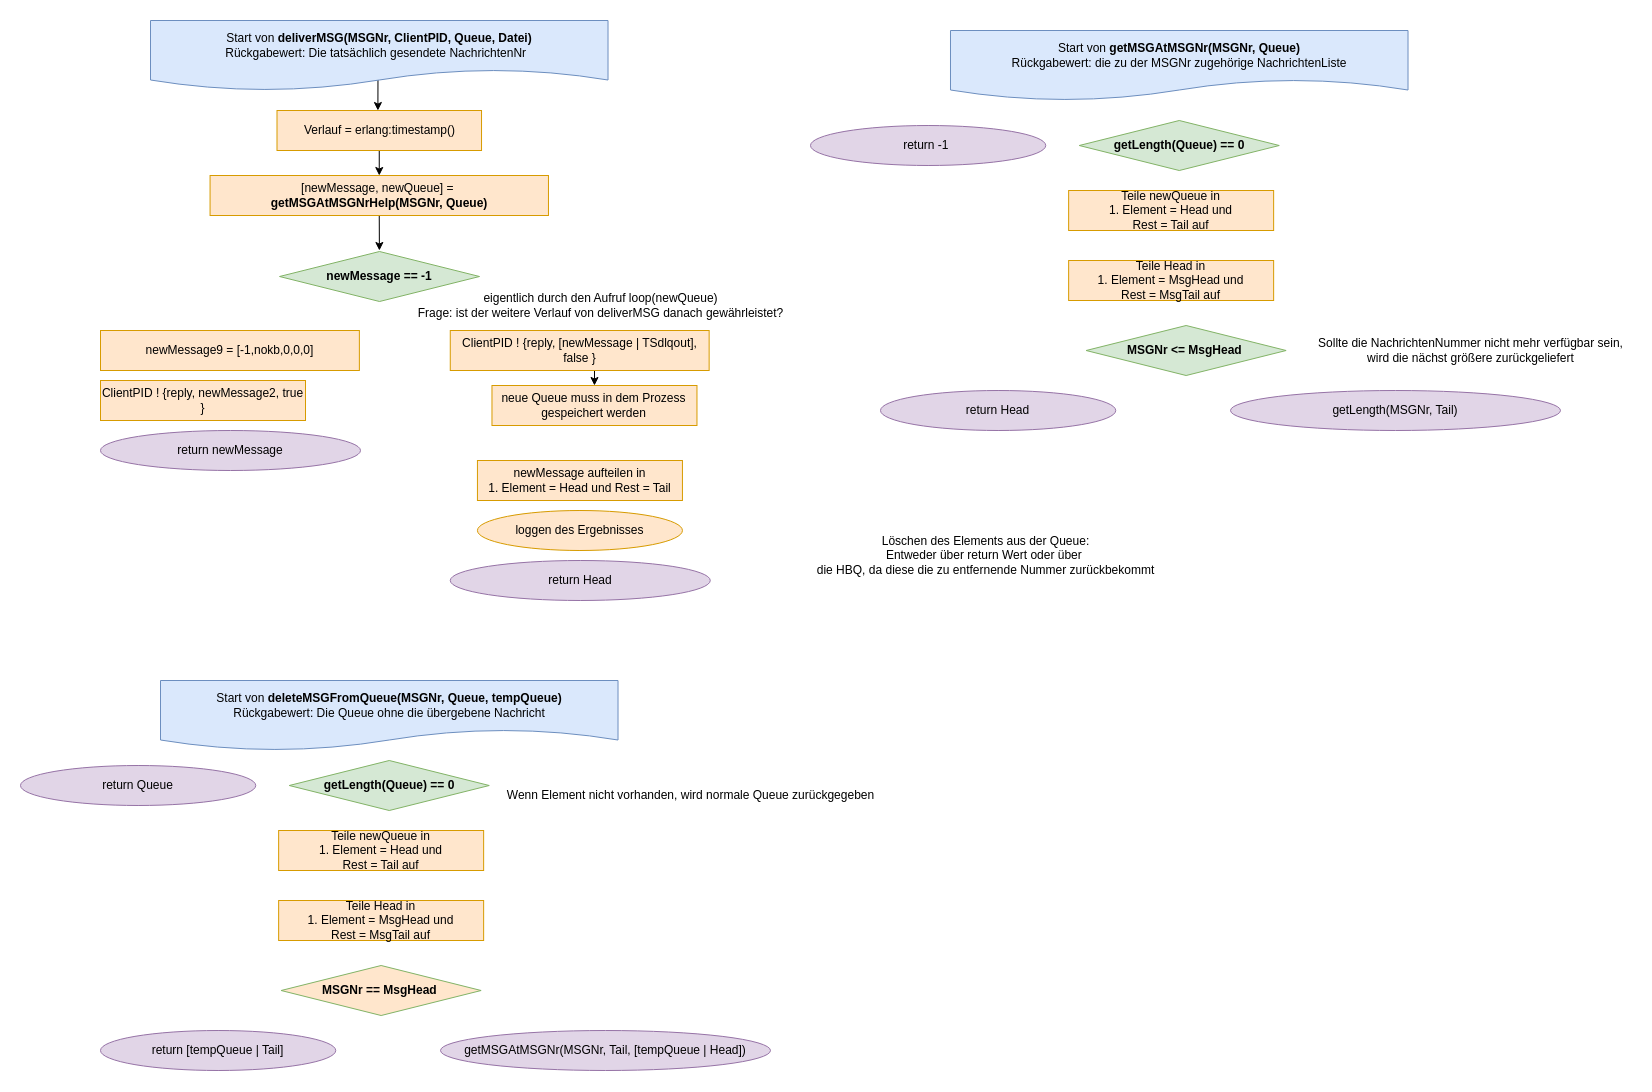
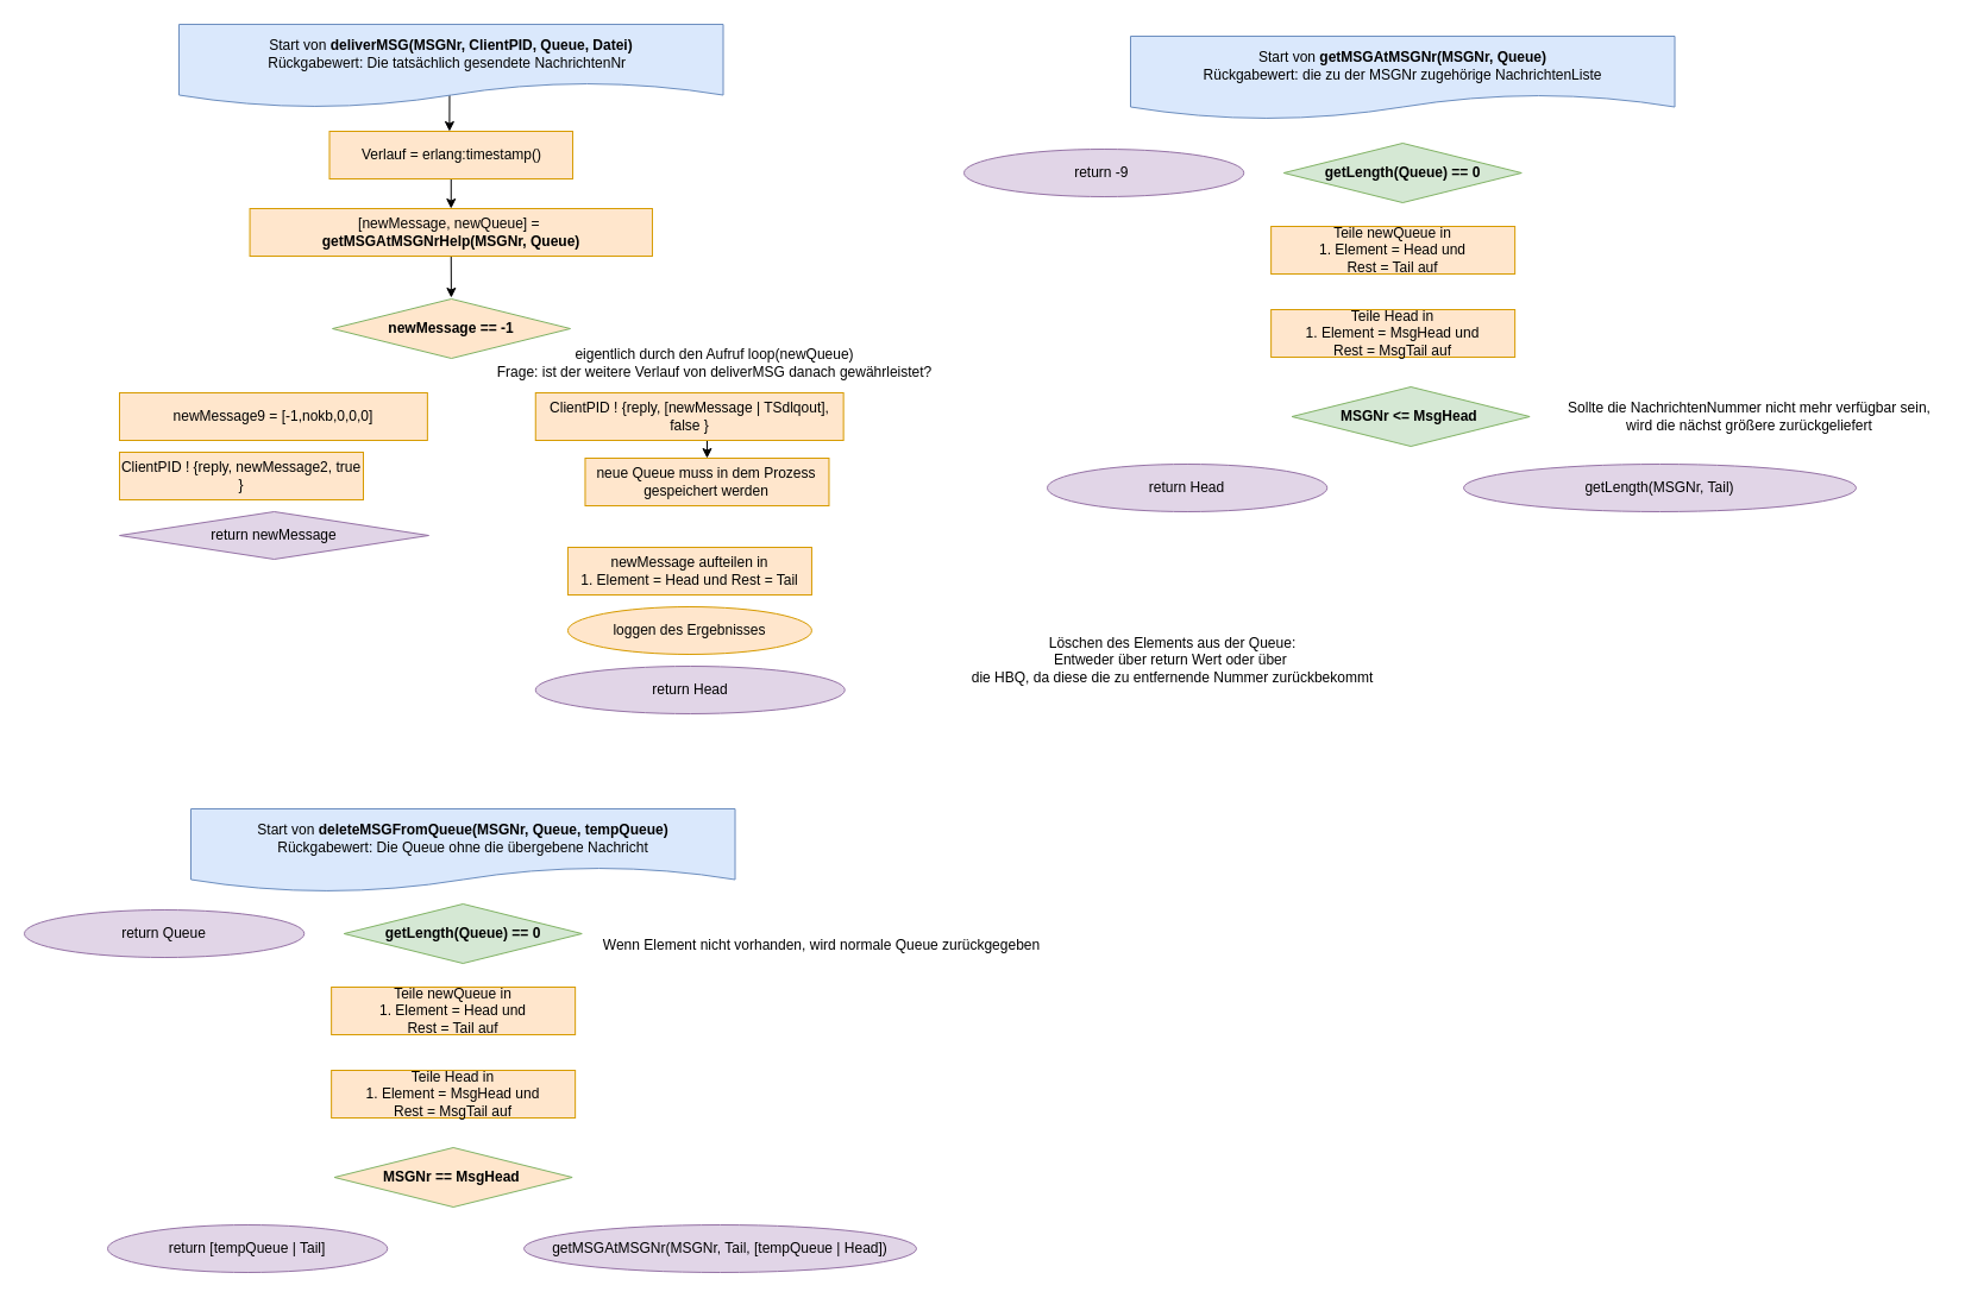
  <mxCell id="0" />
  <mxCell id="1" parent="0" />
  <mxCell id="2" style="edgeStyle=orthogonalEdgeStyle;rounded=0;orthogonalLoop=1;jettySize=auto;html=1;exitX=0.5;exitY=0;exitDx=0;exitDy=0;" parent="1" source="3" edge="1"><mxGeometry relative="1" as="geometry"><Array as="points"><mxPoint x="377.55" y="30" /><mxPoint x="377.55" y="30" /></Array><mxPoint x="377.4" y="110.007" as="targetPoint" /></mxGeometry></mxCell>
  <mxCell id="3" value="Start von &lt;b&gt;deliverMSG(MSGNr, ClientPID, Queue, Datei)&lt;/b&gt;&lt;br&gt;Rückgabewert: Die tatsächlich gesendete NachrichtenNr&amp;nbsp;&amp;nbsp;" style="shape=document;whiteSpace=wrap;html=1;boundedLbl=1;fillColor=#dae8fc;strokeColor=#6c8ebf;" parent="1" vertex="1"><mxGeometry x="150" y="20" width="457.53" height="70" as="geometry" /></mxCell>
  <mxCell id="4" style="edgeStyle=orthogonalEdgeStyle;rounded=0;orthogonalLoop=1;jettySize=auto;html=1;exitX=0.5;exitY=1;exitDx=0;exitDy=0;entryX=0.5;entryY=0;entryDx=0;entryDy=0;" parent="1" source="5" target="7" edge="1"><mxGeometry relative="1" as="geometry" /></mxCell>
  <mxCell id="5" value="Verlauf = erlang:timestamp()" style="rounded=0;whiteSpace=wrap;html=1;fillColor=#ffe6cc;strokeColor=#d79b00;" parent="1" vertex="1"><mxGeometry x="276.5" y="110" width="204.53" height="40" as="geometry" /></mxCell>
  <mxCell id="6" style="edgeStyle=orthogonalEdgeStyle;rounded=0;orthogonalLoop=1;jettySize=auto;html=1;exitX=0.5;exitY=1;exitDx=0;exitDy=0;" parent="1" source="7" edge="1"><mxGeometry relative="1" as="geometry"><mxPoint x="378.9" y="250" as="targetPoint" /></mxGeometry></mxCell>
  <mxCell id="7" value="[newMessage, newQueue] =&amp;nbsp;&lt;br&gt;&lt;b&gt;getMSGAtMSGNrHelp(MSGNr, Queue)&lt;/b&gt;" style="rounded=0;whiteSpace=wrap;html=1;fillColor=#ffe6cc;strokeColor=#d79b00;" parent="1" vertex="1"><mxGeometry x="209.56" y="175" width="338.4" height="40" as="geometry" /></mxCell>
  <mxCell id="8" value="return Head" style="ellipse;whiteSpace=wrap;html=1;rounded=0;fillColor=#e1d5e7;strokeColor=#9673a6;" parent="1" vertex="1"><mxGeometry x="449.77" y="560" width="260" height="40" as="geometry" /></mxCell>
  <mxCell id="9" style="edgeStyle=orthogonalEdgeStyle;rounded=0;orthogonalLoop=1;jettySize=auto;html=1;exitX=0.5;exitY=1;exitDx=0;exitDy=0;entryX=0.5;entryY=0;entryDx=0;entryDy=0;" parent="1" source="10" target="11" edge="1"><mxGeometry relative="1" as="geometry" /></mxCell>
  <mxCell id="10" value="ClientPID ! {reply, [newMessage | TSdlqout], false }" style="rounded=0;whiteSpace=wrap;html=1;fillColor=#ffe6cc;strokeColor=#d79b00;" parent="1" vertex="1"><mxGeometry x="449.77" y="330" width="258.87" height="40" as="geometry" /></mxCell>
  <mxCell id="11" value="neue Queue muss in dem Prozess gespeichert werden" style="rounded=0;whiteSpace=wrap;html=1;fillColor=#ffe6cc;strokeColor=#d79b00;" parent="1" vertex="1"><mxGeometry x="491.47" y="385" width="205" height="40" as="geometry" /></mxCell>
  <mxCell id="12" value="Start von &lt;b&gt;getMSGAtMSGNr(MSGNr, Queue)&lt;/b&gt;&lt;br&gt;Rückgabewert: die zu der MSGNr zugehörige NachrichtenListe" style="shape=document;whiteSpace=wrap;html=1;boundedLbl=1;fillColor=#dae8fc;strokeColor=#6c8ebf;" parent="1" vertex="1"><mxGeometry x="949.99" y="30" width="457.53" height="70" as="geometry" /></mxCell>
  <mxCell id="13" value="getLength(Queue) == 0" style="rhombus;whiteSpace=wrap;html=1;rounded=0;fillColor=#d5e8d4;strokeColor=#82b366;fontStyle=1" parent="1" vertex="1"><mxGeometry x="1078.76" y="120" width="200" height="50" as="geometry" /></mxCell>
  <mxCell id="14" value="Teile newQueue in&lt;br&gt;1. Element = Head und&lt;br&gt;Rest = Tail auf" style="rounded=0;whiteSpace=wrap;html=1;fillColor=#ffe6cc;strokeColor=#d79b00;" parent="1" vertex="1"><mxGeometry x="1068.14" y="190" width="205" height="40" as="geometry" /></mxCell>
- <mxCell id="15" value="return -1&amp;nbsp;" style="ellipse;whiteSpace=wrap;html=1;rounded=0;fillColor=#e1d5e7;strokeColor=#9673a6;" parent="1" vertex="1"><mxGeometry x="810" y="125" width="235.23" height="40" as="geometry" /></mxCell>
+ <mxCell id="15" value="return -9&amp;nbsp;" style="ellipse;whiteSpace=wrap;html=1;rounded=0;fillColor=#e1d5e7;strokeColor=#9673a6;" parent="1" vertex="1"><mxGeometry x="810" y="125" width="235.23" height="40" as="geometry" /></mxCell>
  <mxCell id="16" value="Sollte die NachrichtenNummer nicht mehr verfügbar sein, &lt;br&gt;wird die nächst größere zurückgeliefert" style="text;html=1;align=center;verticalAlign=middle;resizable=0;points=[];autosize=1;strokeColor=none;fillColor=none;" parent="1" vertex="1"><mxGeometry x="1310" y="335" width="320" height="30" as="geometry" /></mxCell>
  <mxCell id="17" value="MSGNr &amp;lt;= MsgHead&amp;nbsp;" style="rhombus;whiteSpace=wrap;html=1;rounded=0;fillColor=#d5e8d4;strokeColor=#82b366;fontStyle=1" parent="1" vertex="1"><mxGeometry x="1085.64" y="325" width="200" height="50" as="geometry" /></mxCell>
  <mxCell id="18" value="Teile Head in&lt;br&gt;1. Element = MsgHead und&lt;br&gt;Rest = MsgTail auf" style="rounded=0;whiteSpace=wrap;html=1;fillColor=#ffe6cc;strokeColor=#d79b00;" parent="1" vertex="1"><mxGeometry x="1068.14" y="260" width="205" height="40" as="geometry" /></mxCell>
  <mxCell id="19" value="return Head" style="ellipse;whiteSpace=wrap;html=1;rounded=0;fillColor=#e1d5e7;strokeColor=#9673a6;" parent="1" vertex="1"><mxGeometry x="880" y="390" width="235.23" height="40" as="geometry" /></mxCell>
  <mxCell id="20" value="getLength(MSGNr, Tail)" style="ellipse;whiteSpace=wrap;html=1;rounded=0;fillColor=#e1d5e7;strokeColor=#9673a6;" parent="1" vertex="1"><mxGeometry x="1230" y="390" width="330" height="40" as="geometry" /></mxCell>
  <mxCell id="21" value="newMessage aufteilen in &lt;br&gt;1. Element = Head und Rest = Tail" style="rounded=0;whiteSpace=wrap;html=1;fillColor=#ffe6cc;strokeColor=#d79b00;" parent="1" vertex="1"><mxGeometry x="476.94" y="460" width="205" height="40" as="geometry" /></mxCell>
  <mxCell id="22" value="loggen des Ergebnisses" style="ellipse;whiteSpace=wrap;html=1;fillColor=#ffe6cc;strokeColor=#d79b00;" parent="1" vertex="1"><mxGeometry x="476.94" y="510" width="205" height="40" as="geometry" /></mxCell>
  <mxCell id="23" value="eigentlich durch den Aufruf loop(newQueue)&lt;br&gt;Frage: ist der weitere Verlauf von deliverMSG danach gewährleistet?" style="text;html=1;align=center;verticalAlign=middle;resizable=0;points=[];autosize=1;strokeColor=none;fillColor=none;" parent="1" vertex="1"><mxGeometry x="410" y="290" width="380" height="30" as="geometry" /></mxCell>
- <mxCell id="24" value="newMessage == -1" style="rhombus;whiteSpace=wrap;html=1;rounded=0;fillColor=#d5e8d4;strokeColor=#82b366;fontStyle=1" parent="1" vertex="1"><mxGeometry x="279.03" y="251" width="200" height="50" as="geometry" /></mxCell>
+ <mxCell id="24" value="newMessage == -1" style="rhombus;whiteSpace=wrap;html=1;rounded=0;fillColor=#ffe6cc;strokeColor=#82b366;fontStyle=1;" parent="1" vertex="1"><mxGeometry x="279.03" y="251" width="200" height="50" as="geometry" /></mxCell>
  <mxCell id="25" value="ClientPID ! {reply, newMessage2, true }" style="rounded=0;whiteSpace=wrap;html=1;fillColor=#ffe6cc;strokeColor=#d79b00;" parent="1" vertex="1"><mxGeometry x="100" y="380" width="205" height="40" as="geometry" /></mxCell>
  <mxCell id="26" value="newMessage9 = [-1,nokb,0,0,0]" style="rounded=0;whiteSpace=wrap;html=1;fillColor=#ffe6cc;strokeColor=#d79b00;" parent="1" vertex="1"><mxGeometry x="100" y="330" width="258.87" height="40" as="geometry" /></mxCell>
- <mxCell id="27" value="return newMessage" style="ellipse;whiteSpace=wrap;html=1;rounded=0;fillColor=#e1d5e7;strokeColor=#9673a6;" parent="1" vertex="1"><mxGeometry x="100" y="430" width="260" height="40" as="geometry" /></mxCell>
+ <mxCell id="27" value="return newMessage" style="rhombus;whiteSpace=wrap;html=1;fillColor=#e1d5e7;strokeColor=#9673a6;" parent="1" vertex="1"><mxGeometry x="100" y="430" width="260" height="40" as="geometry" /></mxCell>
  <mxCell id="28" value="Löschen des Elements aus der Queue:&lt;br&gt;Entweder über return Wert oder über&amp;nbsp;&lt;br&gt;die HBQ, da diese die zu entfernende Nummer zurückbekommt" style="text;html=1;align=center;verticalAlign=middle;resizable=0;points=[];autosize=1;strokeColor=none;fillColor=none;" vertex="1" parent="1"><mxGeometry x="810" y="530" width="350" height="50" as="geometry" /></mxCell>
  <mxCell id="29" value="Start von &lt;b&gt;deleteMSGFromQueue(MSGNr, Queue, tempQueue)&lt;/b&gt;&lt;br&gt;Rückgabewert: Die Queue ohne die übergebene Nachricht" style="shape=document;whiteSpace=wrap;html=1;boundedLbl=1;fillColor=#dae8fc;strokeColor=#6c8ebf;" vertex="1" parent="1"><mxGeometry x="160" y="680" width="457.53" height="70" as="geometry" /></mxCell>
  <mxCell id="30" value="getLength(Queue) == 0" style="rhombus;whiteSpace=wrap;html=1;rounded=0;fillColor=#d5e8d4;strokeColor=#82b366;fontStyle=1" vertex="1" parent="1"><mxGeometry x="288.76" y="760" width="200" height="50" as="geometry" /></mxCell>
  <mxCell id="31" value="Teile newQueue in&lt;br&gt;1. Element = Head und&lt;br&gt;Rest = Tail auf" style="rounded=0;whiteSpace=wrap;html=1;fillColor=#ffe6cc;strokeColor=#d79b00;" vertex="1" parent="1"><mxGeometry x="278.14" y="830" width="205" height="40" as="geometry" /></mxCell>
  <mxCell id="32" value="return Queue" style="ellipse;whiteSpace=wrap;html=1;rounded=0;fillColor=#e1d5e7;strokeColor=#9673a6;" vertex="1" parent="1"><mxGeometry x="20" y="765" width="235.23" height="40" as="geometry" /></mxCell>
  <mxCell id="33" value="MSGNr == MsgHead&amp;nbsp;" style="rhombus;whiteSpace=wrap;html=1;rounded=0;fillColor=#ffe6cc;strokeColor=#82b366;fontStyle=1;" vertex="1" parent="1"><mxGeometry x="280.64" y="965" width="200" height="50" as="geometry" /></mxCell>
  <mxCell id="34" value="Teile Head in&lt;br&gt;1. Element = MsgHead und&lt;br&gt;Rest = MsgTail auf" style="rounded=0;whiteSpace=wrap;html=1;fillColor=#ffe6cc;strokeColor=#d79b00;" vertex="1" parent="1"><mxGeometry x="278.14" y="900" width="205" height="40" as="geometry" /></mxCell>
- <mxCell id="35" value="return [tempQueue | Tail]" style="ellipse;whiteSpace=wrap;html=1;rounded=0;fillColor=#e1d5e7;strokeColor=#9673a6;" vertex="1" parent="1"><mxGeometry x="100" y="1030" width="235.23" height="40" as="geometry" /></mxCell>
+ <mxCell id="35" value="return [tempQueue | Tail]" style="ellipse;whiteSpace=wrap;html=1;rounded=0;fillColor=#e1d5e7;strokeColor=#9673a6;" vertex="1" parent="1"><mxGeometry x="90" y="1030" width="235.23" height="40" as="geometry" /></mxCell>
  <mxCell id="36" value="getMSGAtMSGNr(MSGNr, Tail, [tempQueue | Head])" style="ellipse;whiteSpace=wrap;html=1;rounded=0;fillColor=#e1d5e7;strokeColor=#9673a6;" vertex="1" parent="1"><mxGeometry x="440" y="1030" width="330" height="40" as="geometry" /></mxCell>
  <mxCell id="37" value="Wenn Element nicht vorhanden, wird normale Queue zurückgegeben" style="text;html=1;align=center;verticalAlign=middle;resizable=0;points=[];autosize=1;strokeColor=none;fillColor=none;" vertex="1" parent="1"><mxGeometry x="500" y="785" width="380" height="20" as="geometry" /></mxCell>
